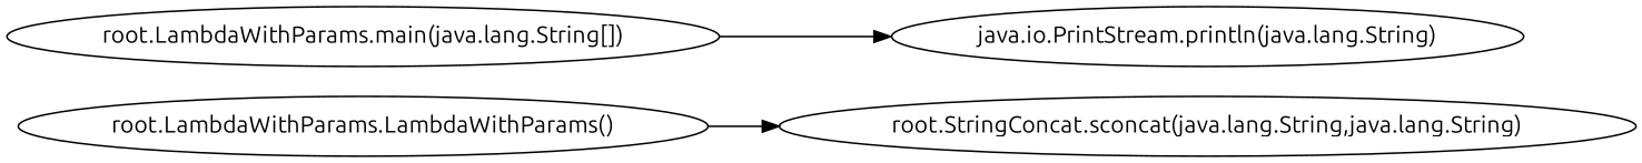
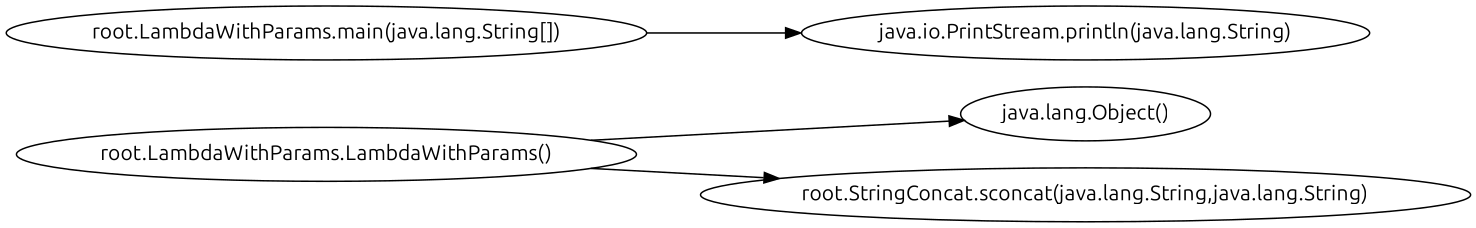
  digraph {
    fontname=Ubuntu
    rankdir=LR
    node [fontname=Ubuntu]
    edge [fontname=Ubuntu]
    n1 [label="root.LambdaWithParams.LambdaWithParams()"]
+   n2 [label="java.lang.Object()"]
    n3 [label="root.StringConcat.sconcat(java.lang.String,java.lang.String)"]
    n4 [label="root.LambdaWithParams.main(java.lang.String[])"]
    n5 [label="java.io.PrintStream.println(java.lang.String)"]
+   n1 -> n2
    n1 -> n3
    n4 -> n5
  }
